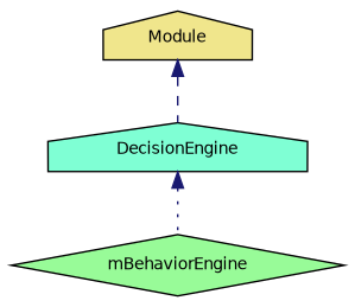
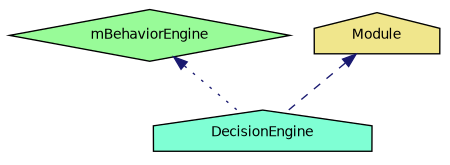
  digraph {
    node [color=black fontname=Helvetica fontsize=10 shape=house style=filled]
    edge [color=midnightblue dir=back fontname=Helvetica fontsize=10 labelfontname=Helvetica labelfontsize=10]
    n1 [fillcolor=palegreen fontcolor=black height=0.2 label=mBehaviorEngine shape=diamond width=0.4]
    n2 [fillcolor=khaki height=0.2 label=Module width=0.4]
    n3 [fillcolor=aquamarine height=0.2 label=DecisionEngine width=0.4]
    n2 -> n3 [style=dashed]
-   n3 -> n1 [style=dotted]
+   n1 -> n3 [style=dotted]
  }
